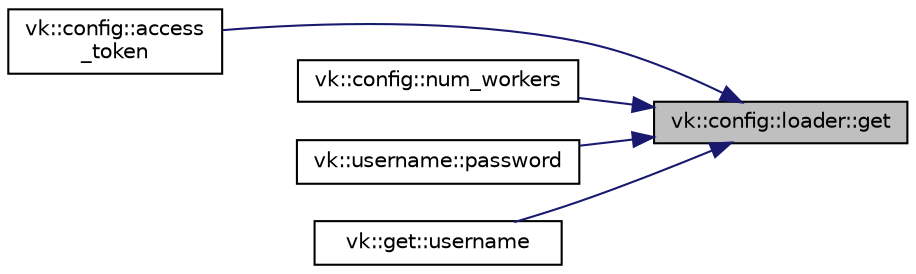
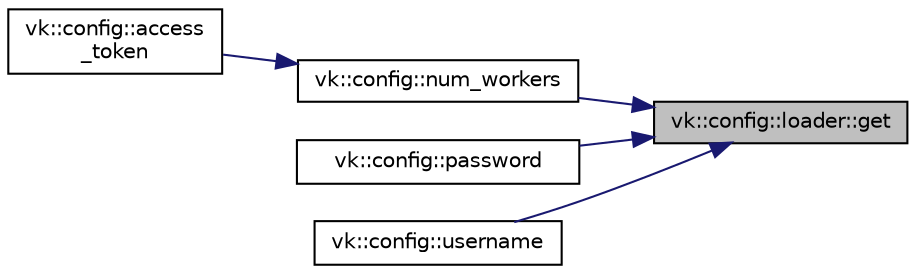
  digraph {
    rankdir=RL
    node [color=black fillcolor=white fontname=Helvetica fontsize=10 shape=record style=filled]
    edge [color=midnightblue dir=back fontname=Helvetica fontsize=10 labelfontname=Helvetica labelfontsize=10 style=solid]
    n1 [fillcolor=grey75 fontcolor=black height=0.2 label="vk::config::loader::get" width=0.4]
    n2 [height=0.2 label="vk::config::access\l_token" width=0.4]
    n3 [height=0.2 label="vk::config::num_workers" width=0.4]
-   n4 [height=0.2 label="vk::username::password" width=0.4]
-   n5 [height=0.2 label="vk::get::username" width=0.4]
-   n1 -> n2
+   n4 [height=0.2 label="vk::config::password" width=0.4]
+   n5 [height=0.2 label="vk::config::username" width=0.4]
+   n3 -> n2
    n1 -> n3
    n1 -> n4
    n1 -> n5
  }
